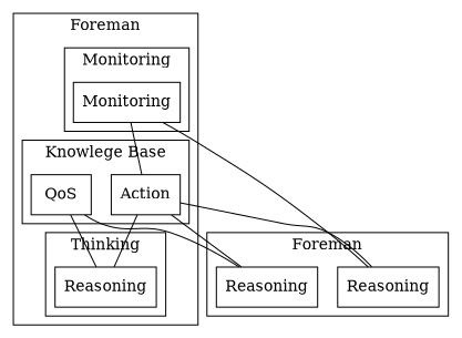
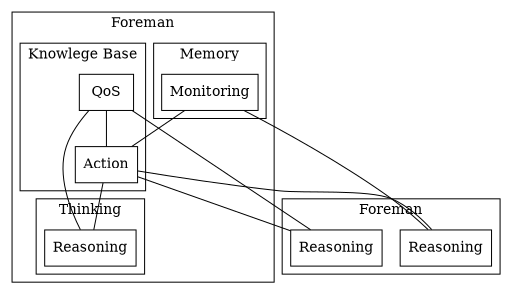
  graph {
    node [shape=box]
    n1 [label=Monitoring]
    n2 [label=QoS]
    n3 [label=Action]
    n4 [label=Reasoning]
    n5 [label=Reasoning]
    n6 [label=Reasoning]
    subgraph cluster_1 {
      label=Foreman
      subgraph cluster_2 {
-       label=Monitoring
+       label=Memory
        n1
      }
      subgraph cluster_3 {
        label="Knowlege Base"
        shape=circle
        n2
        n3
      }
      subgraph cluster_4 {
        label=Thinking
        n4
      }
    }
    subgraph cluster_5 {
      label=Foreman
      n5
      n6
    }
    n1 -- n3
+   n2 -- n3
    n3 -- n4
    n3 -- n5
    n3 -- n6
    n4 -- n2
    n5 -- n2
    n6 -- n1
  }
